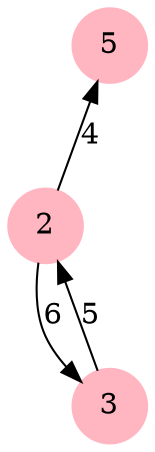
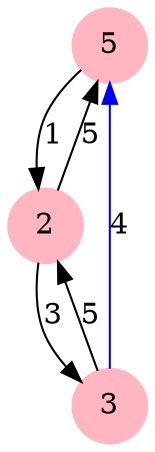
  digraph {
    node [color=lightpink shape=circle style=filled]
    edge [color=black]
    n1 [label=5]
    2
    3
-   2 -> n1 [label=4]
-   2 -> 3 [label=6]
+   n1 -> 2 [label=1]
+   2 -> n1 [label=5]
+   2 -> 3 [label=3]
+   3 -> n1 [color=blue label=4]
    3 -> 2 [label=5]
  }
